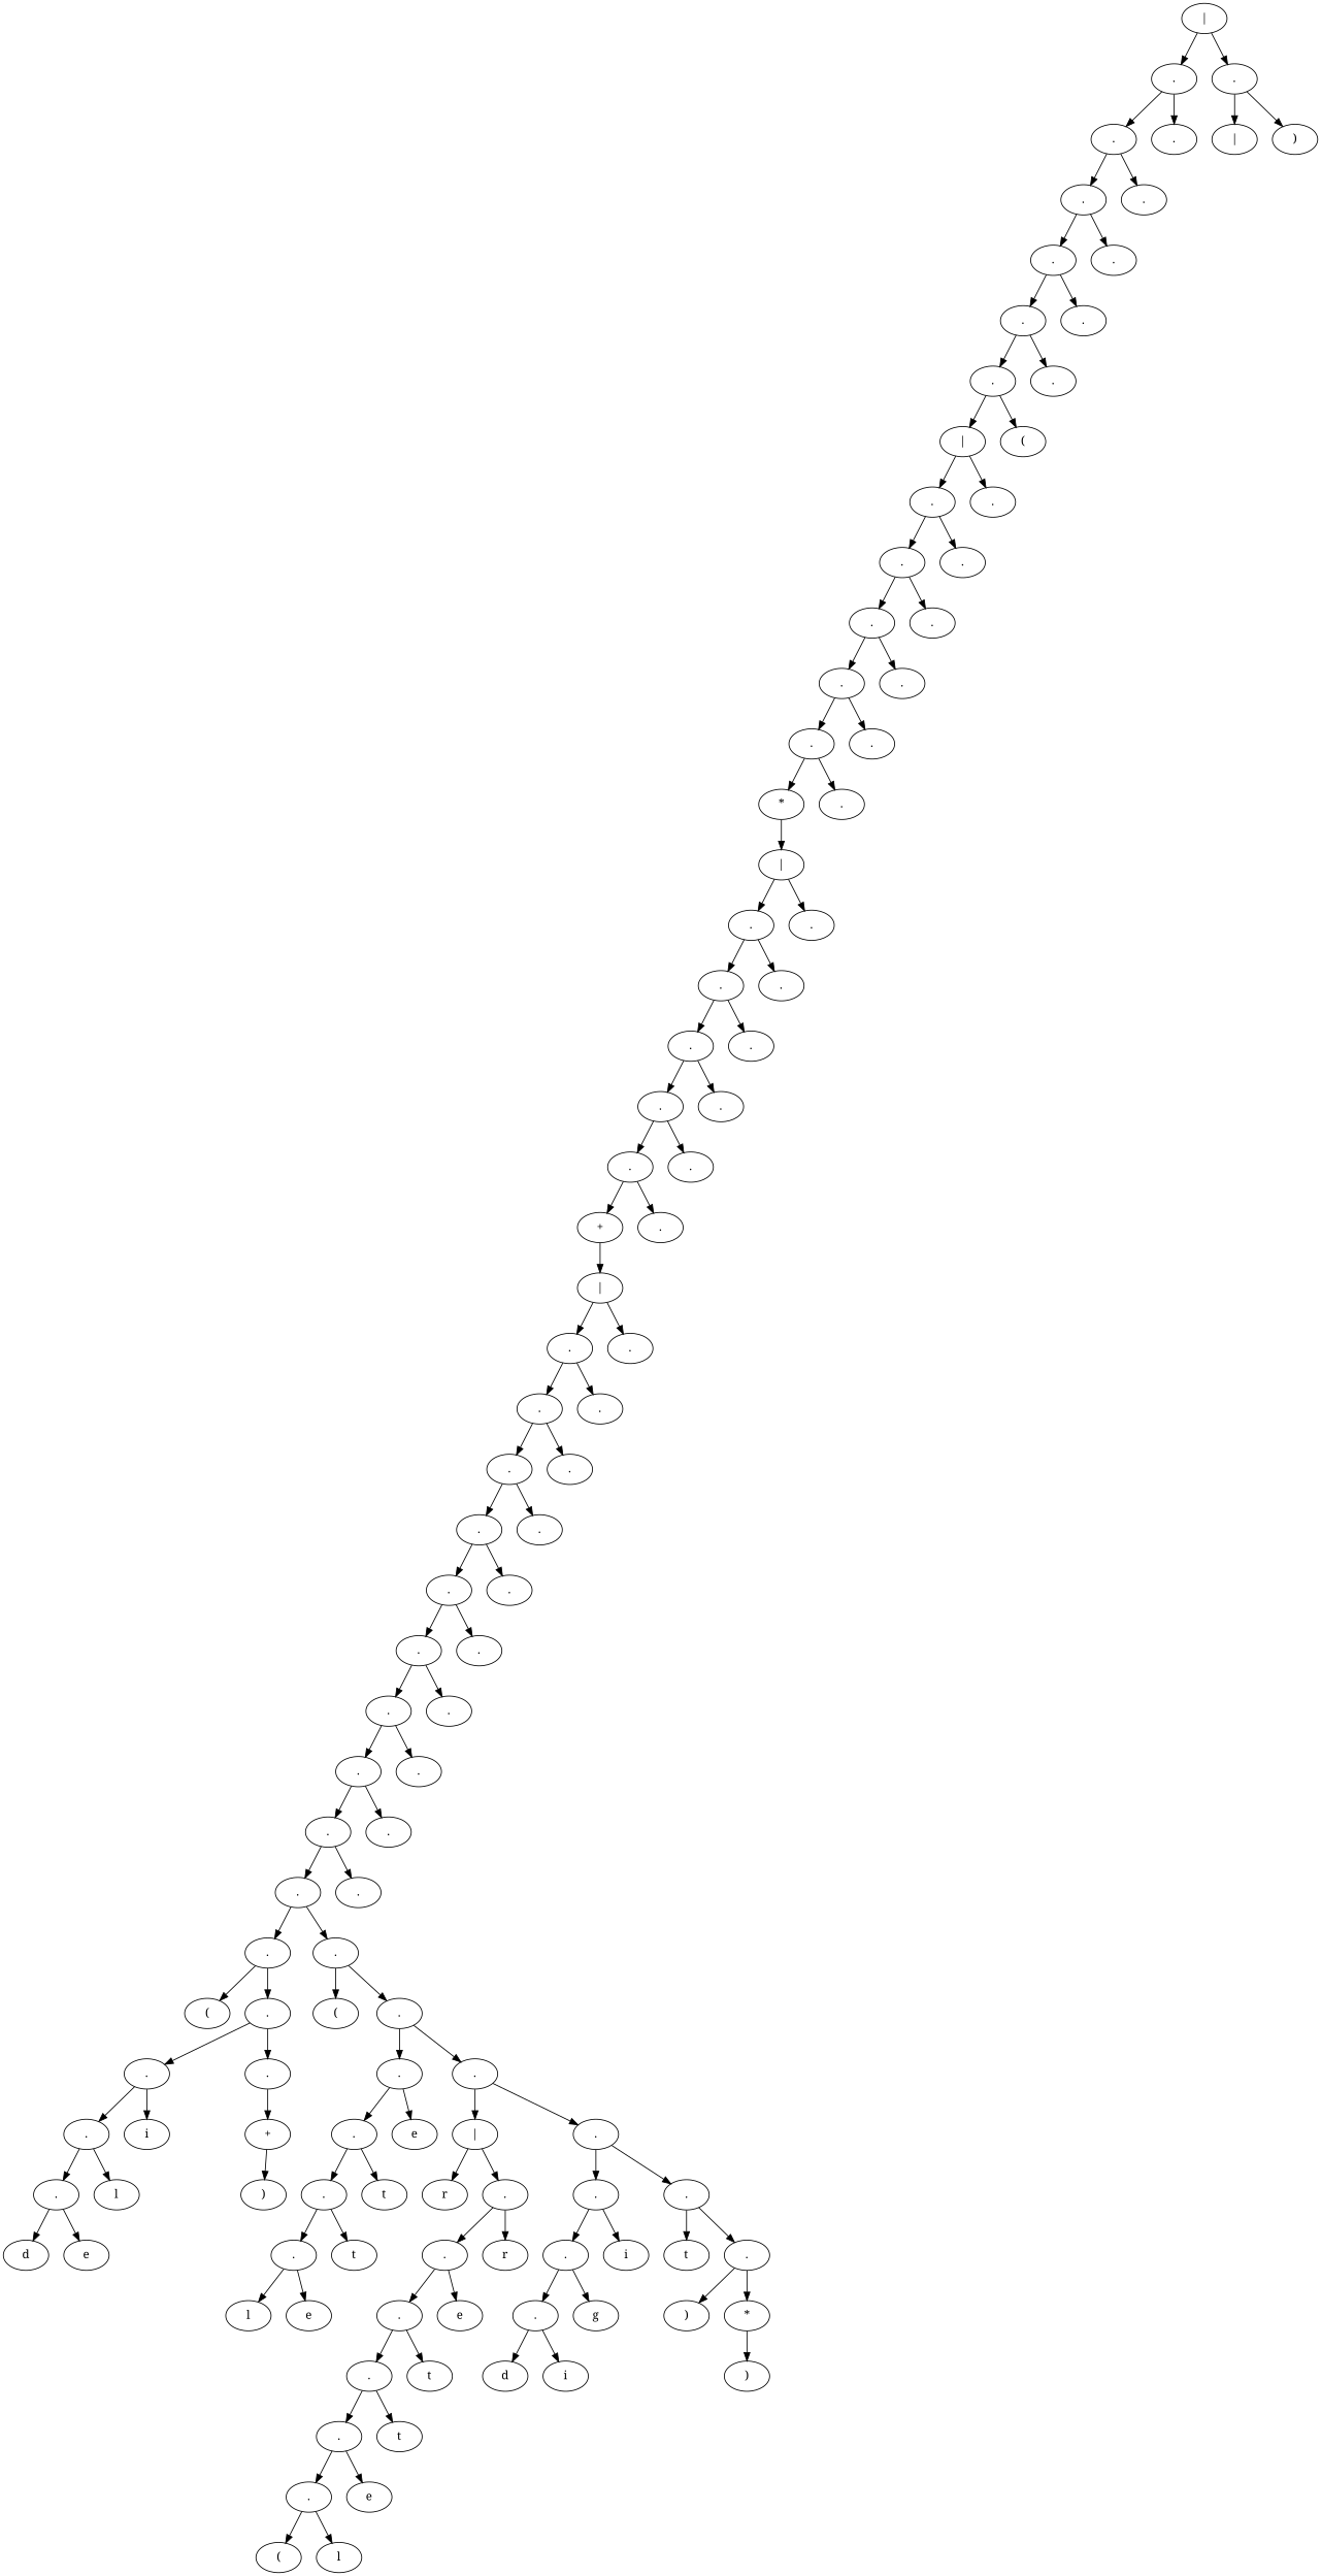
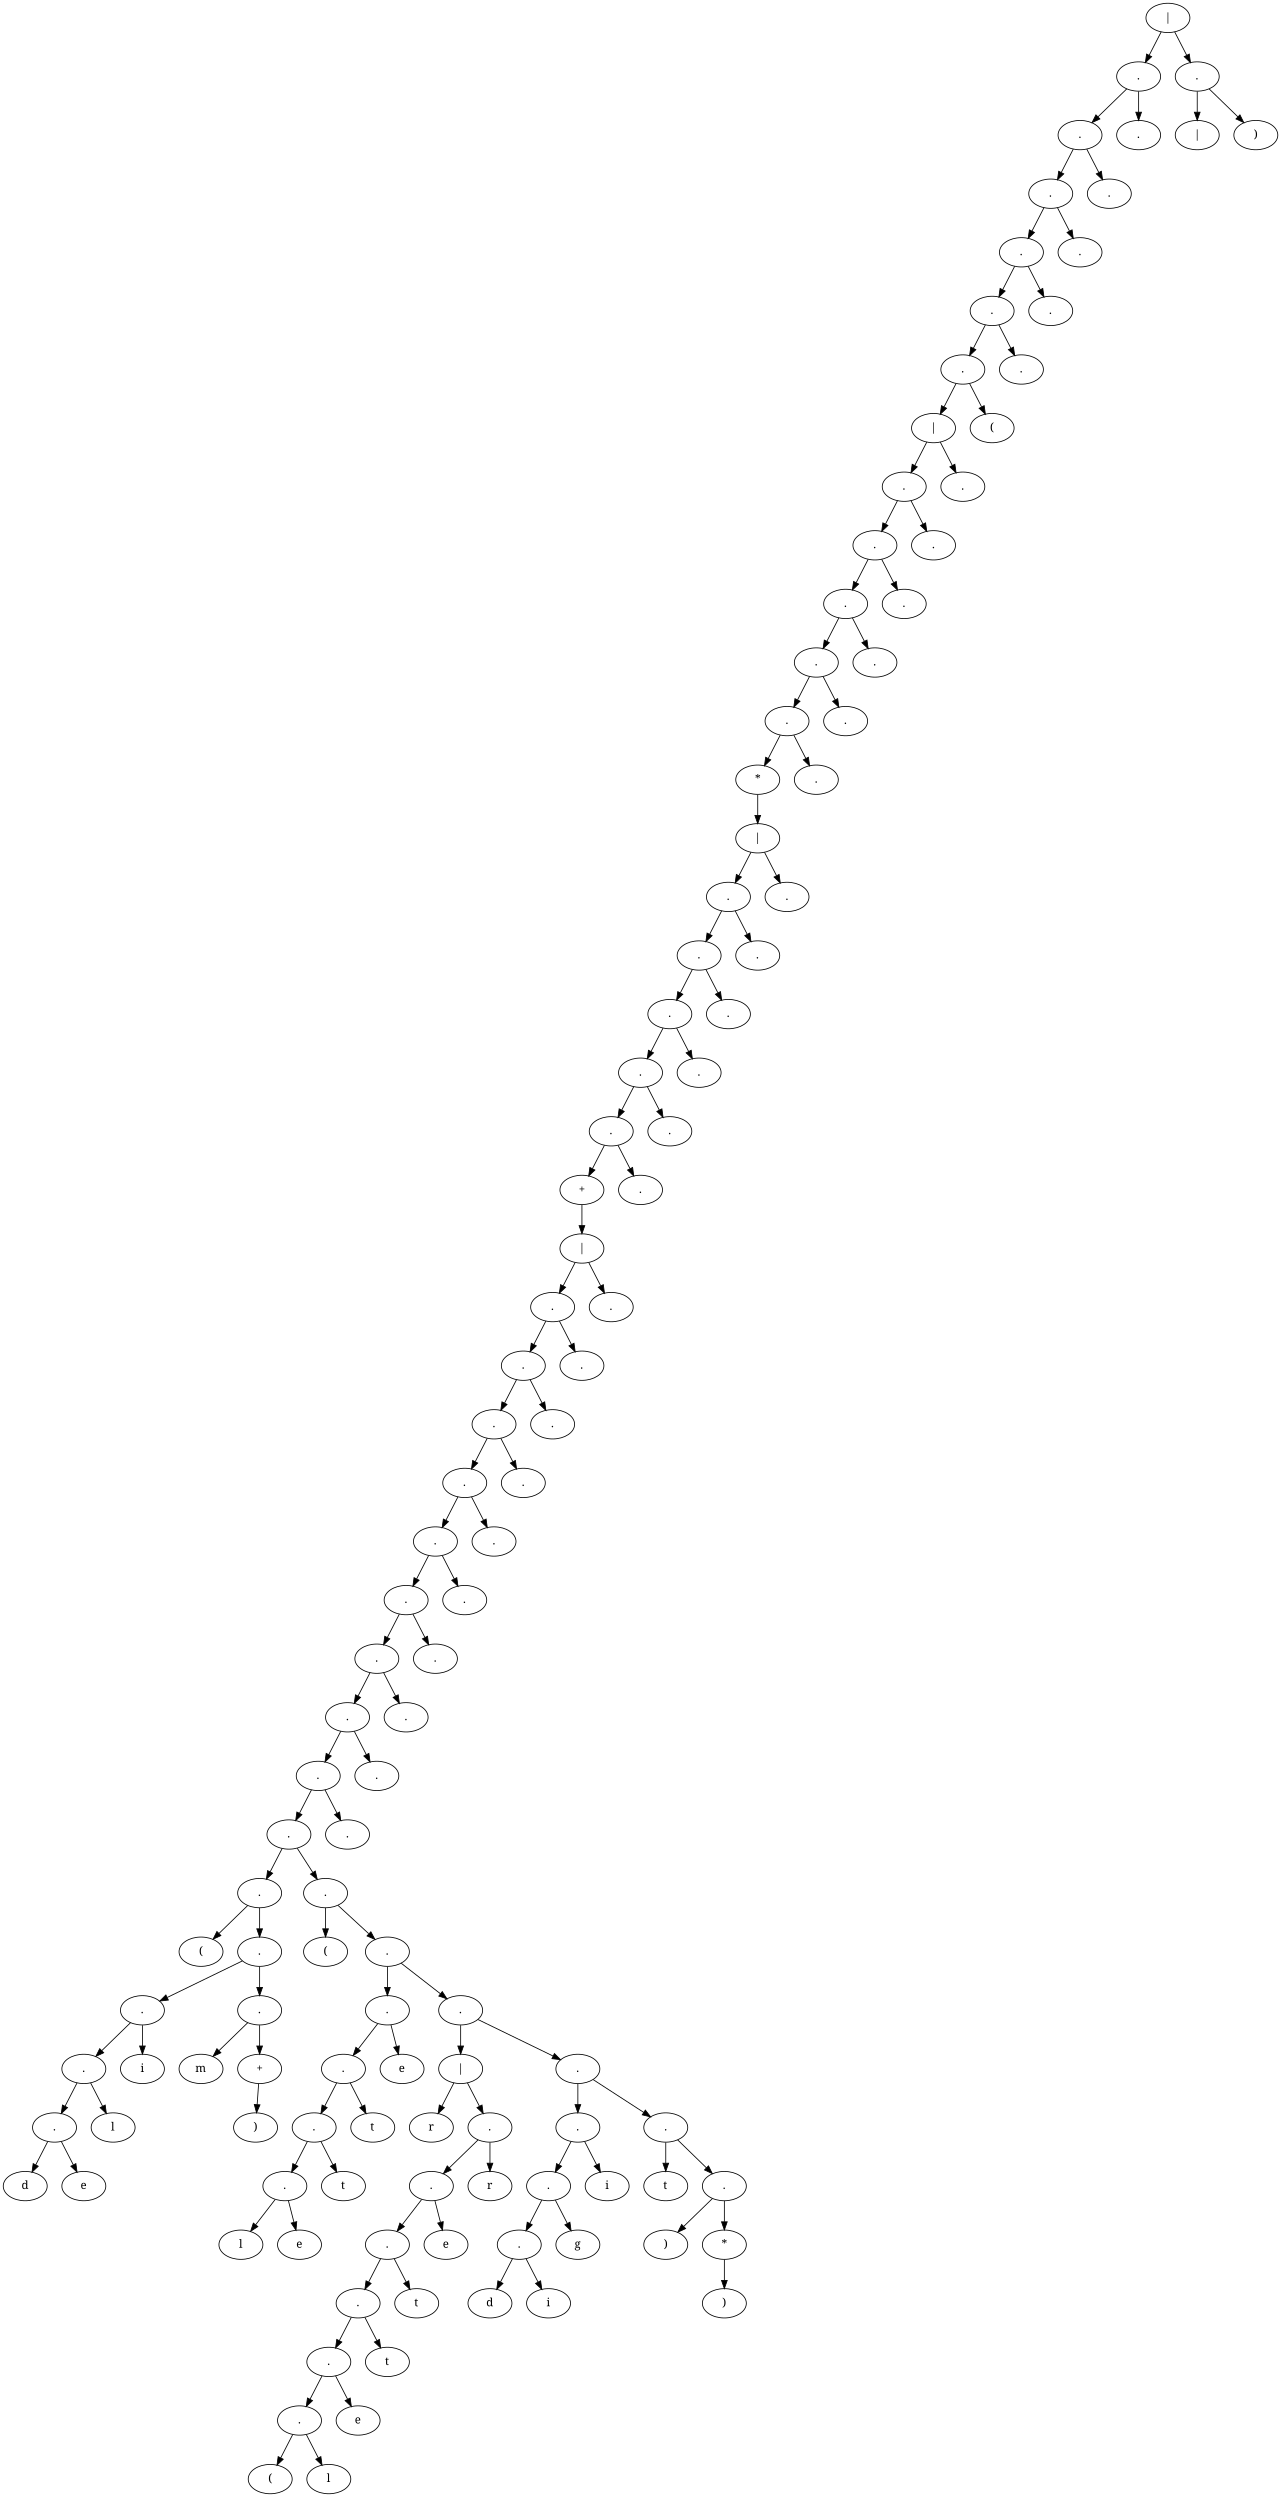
  digraph {
    fontname="Noto Serif"
    node [fontname="Noto Serif"]
    edge [fontname="Noto Serif"]
    n1 [label="|"]
    n2 [label="."]
    n3 [label="."]
    n4 [label="."]
    n5 [label="."]
    n6 [label="."]
    n7 [label="."]
    n8 [label="."]
    n9 [label="."]
    n10 [label="."]
    n11 [label="."]
    n12 [label="."]
    n13 [label="."]
    n14 [label="|"]
    n15 [label="("]
    n16 [label="."]
    n17 [label="."]
    n18 [label="."]
    n19 [label="."]
    n20 [label="."]
    n21 [label="."]
    n22 [label="."]
    n23 [label="."]
    n24 [label="."]
    n25 [label="."]
    n26 [label="*"]
    n27 [label="."]
    n28 [label="|"]
    n29 [label="."]
    n30 [label="."]
    n31 [label="."]
    n32 [label="."]
    n33 [label="."]
    n34 [label="."]
    n35 [label="."]
    n36 [label="."]
    n37 [label="."]
    n38 [label="."]
    n39 [label="+"]
    n40 [label="."]
    n41 [label="|"]
    n42 [label="."]
    n43 [label="."]
    n44 [label="."]
    n45 [label="."]
    n46 [label="."]
    n47 [label="."]
    n48 [label="."]
    n49 [label="."]
    n50 [label="."]
    n51 [label="."]
    n52 [label="."]
    n53 [label="."]
    n54 [label="."]
    n55 [label="."]
    n56 [label="."]
    n57 [label="."]
    n58 [label="."]
    n59 [label="."]
    n60 [label="."]
    n61 [label="."]
    n62 [label="."]
    n63 [label="."]
    n64 [label="("]
    n65 [label="."]
    n66 [label="."]
    n67 [label="."]
    n68 [label="."]
    n69 [label=i]
    n70 [label="."]
    n71 [label=l]
    n72 [label=d]
    n73 [label=e]
+   n74 [label=m]
    n75 [label="+"]
    n76 [label=")"]
    n77 [label="("]
    n78 [label="."]
    n79 [label="."]
    n80 [label="."]
    n81 [label="."]
    n82 [label=e]
    n83 [label="."]
    n84 [label=t]
    n85 [label="."]
    n86 [label=t]
    n87 [label=l]
    n88 [label=e]
    n89 [label="|"]
    n90 [label="."]
    n91 [label=r]
    n92 [label="."]
    n93 [label="."]
    n94 [label=r]
    n95 [label="."]
    n96 [label=e]
    n97 [label="."]
    n98 [label=t]
    n99 [label="."]
    n100 [label=t]
    n101 [label="."]
    n102 [label=e]
    n103 [label="("]
    n104 [label=l]
    n105 [label="."]
    n106 [label="."]
    n107 [label="."]
    n108 [label=i]
    n109 [label="."]
    n110 [label=g]
    n111 [label=d]
    n112 [label=i]
    n113 [label=t]
    n114 [label="."]
    n115 [label=")"]
    n116 [label="*"]
    n117 [label=")"]
    n118 [label="|"]
    n119 [label=")"]
    n1 -> n2
    n1 -> n3
    n2 -> n4
    n2 -> n5
    n3 -> n118
    n3 -> n119
    n4 -> n6
    n4 -> n7
    n6 -> n8
    n6 -> n9
    n8 -> n10
    n8 -> n11
    n10 -> n12
    n10 -> n13
    n12 -> n14
    n12 -> n15
    n14 -> n16
    n14 -> n17
    n16 -> n18
    n16 -> n19
    n18 -> n20
    n18 -> n21
    n20 -> n22
    n20 -> n23
    n22 -> n24
    n22 -> n25
    n24 -> n26
    n24 -> n27
    n26 -> n28
    n28 -> n29
    n28 -> n30
    n29 -> n31
    n29 -> n32
    n31 -> n33
    n31 -> n34
    n33 -> n35
    n33 -> n36
    n35 -> n37
    n35 -> n38
    n37 -> n39
    n37 -> n40
    n39 -> n41
    n41 -> n42
    n41 -> n43
    n42 -> n44
    n42 -> n45
    n44 -> n46
    n44 -> n47
    n46 -> n48
    n46 -> n49
    n48 -> n50
    n48 -> n51
    n50 -> n52
    n50 -> n53
    n52 -> n54
    n52 -> n55
    n54 -> n56
    n54 -> n57
    n56 -> n58
    n56 -> n59
    n58 -> n60
    n58 -> n61
    n60 -> n62
    n60 -> n63
    n62 -> n64
    n62 -> n65
    n63 -> n77
    n63 -> n78
    n65 -> n66
    n65 -> n67
    n66 -> n68
    n66 -> n69
+   n67 -> n74
    n67 -> n75
    n68 -> n70
    n68 -> n71
    n70 -> n72
    n70 -> n73
    n75 -> n76
    n78 -> n79
    n78 -> n80
    n79 -> n81
    n79 -> n82
    n80 -> n89
    n80 -> n90
    n81 -> n83
    n81 -> n84
    n83 -> n85
    n83 -> n86
    n85 -> n87
    n85 -> n88
    n89 -> n91
    n89 -> n92
    n90 -> n105
    n90 -> n106
    n92 -> n93
    n92 -> n94
    n93 -> n95
    n93 -> n96
    n95 -> n97
    n95 -> n98
    n97 -> n99
    n97 -> n100
    n99 -> n101
    n99 -> n102
    n101 -> n103
    n101 -> n104
    n105 -> n107
    n105 -> n108
    n106 -> n113
    n106 -> n114
    n107 -> n109
    n107 -> n110
    n109 -> n111
    n109 -> n112
    n114 -> n115
    n114 -> n116
    n116 -> n117
  }
